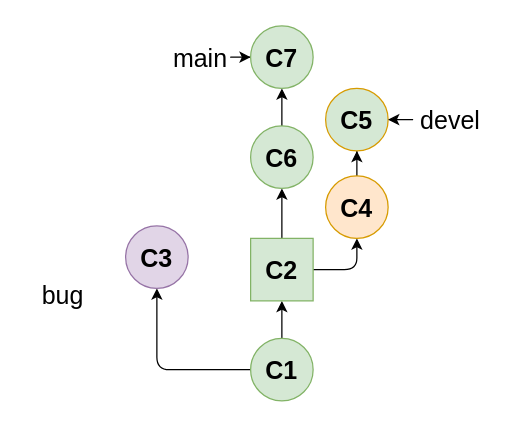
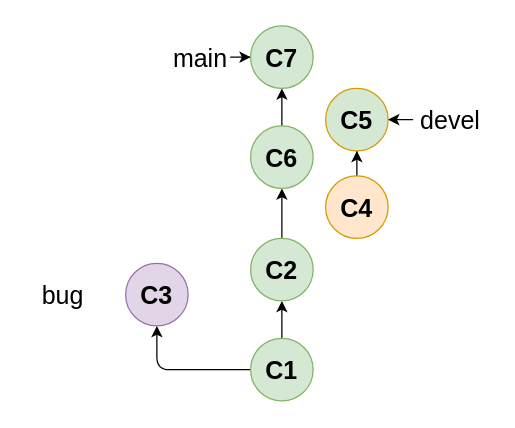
  <mxCell id="0" />
  <mxCell id="1" parent="0" />
  <mxCell id="2" value="" style="edgeStyle=orthogonalEdgeStyle;rounded=0;orthogonalLoop=1;jettySize=auto;html=1;" edge="1" parent="1" source="4" target="7"><mxGeometry relative="1" as="geometry" /></mxCell>
  <mxCell id="3" value="" style="edgeStyle=orthogonalEdgeStyle;rounded=1;orthogonalLoop=1;jettySize=auto;html=1;fontSize=20;" edge="1" parent="1" source="4" target="18"><mxGeometry relative="1" as="geometry" /></mxCell>
  <mxCell id="4" value="&lt;b style=&quot;border-color: var(--border-color);&quot;&gt;&lt;font style=&quot;border-color: var(--border-color); font-size: 20px;&quot;&gt;C1&lt;/font&gt;&lt;/b&gt;" style="ellipse;whiteSpace=wrap;html=1;aspect=fixed;fillColor=#d5e8d4;strokeColor=#82b366;" vertex="1" parent="1"><mxGeometry x="200" y="270" width="50" height="50" as="geometry" /></mxCell>
  <mxCell id="5" value="" style="edgeStyle=orthogonalEdgeStyle;rounded=0;orthogonalLoop=1;jettySize=auto;html=1;" edge="1" parent="1" source="7" target="9"><mxGeometry relative="1" as="geometry" /></mxCell>
- <mxCell id="6" value="" style="edgeStyle=orthogonalEdgeStyle;rounded=1;orthogonalLoop=1;jettySize=auto;html=1;entryX=0.5;entryY=1;entryDx=0;entryDy=0;" edge="1" parent="1" source="7" target="11"><mxGeometry relative="1" as="geometry" /></mxCell>
- <mxCell id="7" value="&lt;b style=&quot;border-color: var(--border-color);&quot;&gt;&lt;font style=&quot;border-color: var(--border-color); font-size: 20px;&quot;&gt;C2&lt;/font&gt;&lt;/b&gt;" style="whiteSpace=wrap;html=1;aspect=fixed;fillColor=#d5e8d4;strokeColor=#82b366;rounded=0;" vertex="1" parent="1"><mxGeometry x="200" y="190" width="50" height="50" as="geometry" /></mxCell>
+ <mxCell id="7" value="&lt;b style=&quot;border-color: var(--border-color);&quot;&gt;&lt;font style=&quot;border-color: var(--border-color); font-size: 20px;&quot;&gt;C2&lt;/font&gt;&lt;/b&gt;" style="ellipse;whiteSpace=wrap;html=1;aspect=fixed;fillColor=#d5e8d4;strokeColor=#82b366;" vertex="1" parent="1"><mxGeometry x="200" y="190" width="50" height="50" as="geometry" /></mxCell>
  <mxCell id="8" value="" style="edgeStyle=orthogonalEdgeStyle;rounded=0;orthogonalLoop=1;jettySize=auto;html=1;" edge="1" parent="1" source="9" target="17"><mxGeometry relative="1" as="geometry" /></mxCell>
  <mxCell id="9" value="&lt;b style=&quot;border-color: var(--border-color);&quot;&gt;&lt;font style=&quot;border-color: var(--border-color); font-size: 20px;&quot;&gt;C6&lt;/font&gt;&lt;/b&gt;" style="ellipse;whiteSpace=wrap;html=1;aspect=fixed;fillColor=#d5e8d4;strokeColor=#82b366;" vertex="1" parent="1"><mxGeometry x="200" y="100" width="50" height="50" as="geometry" /></mxCell>
  <mxCell id="10" value="" style="edgeStyle=orthogonalEdgeStyle;rounded=0;orthogonalLoop=1;jettySize=auto;html=1;" edge="1" parent="1" source="11" target="12"><mxGeometry relative="1" as="geometry" /></mxCell>
  <mxCell id="11" value="&lt;b style=&quot;border-color: var(--border-color);&quot;&gt;&lt;font style=&quot;border-color: var(--border-color); font-size: 20px;&quot;&gt;C4&lt;/font&gt;&lt;/b&gt;" style="ellipse;whiteSpace=wrap;html=1;aspect=fixed;fillColor=#ffe6cc;strokeColor=#d79b00;" vertex="1" parent="1"><mxGeometry x="260" y="140" width="50" height="50" as="geometry" /></mxCell>
  <mxCell id="12" value="&lt;b&gt;&lt;font style=&quot;font-size: 20px;&quot;&gt;C5&lt;/font&gt;&lt;/b&gt;" style="ellipse;whiteSpace=wrap;html=1;aspect=fixed;fillColor=#d5e8d4;strokeColor=#d79b00;" vertex="1" parent="1"><mxGeometry x="260" y="70" width="50" height="50" as="geometry" /></mxCell>
  <mxCell id="13" style="edgeStyle=orthogonalEdgeStyle;rounded=1;orthogonalLoop=1;jettySize=auto;html=1;entryX=0;entryY=0.5;entryDx=0;entryDy=0;" edge="1" parent="1" source="14" target="17"><mxGeometry relative="1" as="geometry" /></mxCell>
  <mxCell id="14" value="main" style="text;html=1;strokeColor=none;fillColor=none;align=center;verticalAlign=middle;whiteSpace=wrap;rounded=0;fontSize=20;" vertex="1" parent="1"><mxGeometry x="130" y="30" width="60" height="30" as="geometry" /></mxCell>
  <mxCell id="15" style="edgeStyle=orthogonalEdgeStyle;rounded=1;orthogonalLoop=1;jettySize=auto;html=1;entryX=1;entryY=0.5;entryDx=0;entryDy=0;" edge="1" parent="1" target="12"><mxGeometry relative="1" as="geometry"><mxPoint x="330" y="95" as="sourcePoint" /></mxGeometry></mxCell>
  <mxCell id="16" value="devel" style="text;html=1;strokeColor=none;fillColor=none;align=center;verticalAlign=middle;whiteSpace=wrap;rounded=0;fontSize=20;" vertex="1" parent="1"><mxGeometry x="330" y="80" width="60" height="30" as="geometry" /></mxCell>
  <mxCell id="17" value="&lt;b style=&quot;border-color: var(--border-color);&quot;&gt;&lt;font style=&quot;border-color: var(--border-color); font-size: 20px;&quot;&gt;C7&lt;/font&gt;&lt;/b&gt;" style="ellipse;whiteSpace=wrap;html=1;aspect=fixed;fillColor=#d5e8d4;strokeColor=#82b366;" vertex="1" parent="1"><mxGeometry x="200" y="20" width="50" height="50" as="geometry" /></mxCell>
- <mxCell id="18" value="&lt;b style=&quot;border-color: var(--border-color);&quot;&gt;&lt;font style=&quot;border-color: var(--border-color); font-size: 20px;&quot;&gt;C3&lt;/font&gt;&lt;/b&gt;" style="ellipse;whiteSpace=wrap;html=1;aspect=fixed;fillColor=#e1d5e7;strokeColor=#9673a6;" vertex="1" parent="1"><mxGeometry x="100" y="180" width="50" height="50" as="geometry" /></mxCell>
+ <mxCell id="18" value="&lt;b style=&quot;border-color: var(--border-color);&quot;&gt;&lt;font style=&quot;border-color: var(--border-color); font-size: 20px;&quot;&gt;C3&lt;/font&gt;&lt;/b&gt;" style="ellipse;whiteSpace=wrap;html=1;aspect=fixed;fillColor=#e1d5e7;strokeColor=#9673a6;" vertex="1" parent="1"><mxGeometry x="100" y="210" width="50" height="50" as="geometry" /></mxCell>
  <mxCell id="19" value="bug" style="text;html=1;strokeColor=none;fillColor=none;align=center;verticalAlign=middle;whiteSpace=wrap;rounded=0;fontSize=20;" vertex="1" parent="1"><mxGeometry x="20" y="220" width="60" height="30" as="geometry" /></mxCell>
